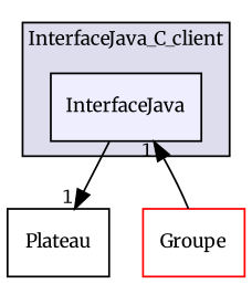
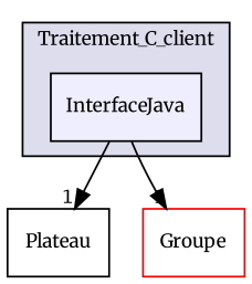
  digraph {
    compound=true
    fontname=Merriweather
    node [fontname=Merriweather fontsize=10 shape=box style=filled]
    edge [fontname=Merriweather headlabel=1 labeldistance=1.5 labelfontname=Helvetica labelfontsize=10]
    n1 [fillcolor="#eeeeff" label=InterfaceJava pencolor=black]
    n2 [label=Plateau style=""]
    n3 [color=red fillcolor=white label=Groupe]
    subgraph cluster_1 {
      bgcolor="#ddddee"
      fontsize=10
-     label=InterfaceJava_C_client
+     label=Traitement_C_client
      pencolor=black
      n1
    }
    n1 -> n2
-   n3 -> n1
+   n1 -> n3
  }
